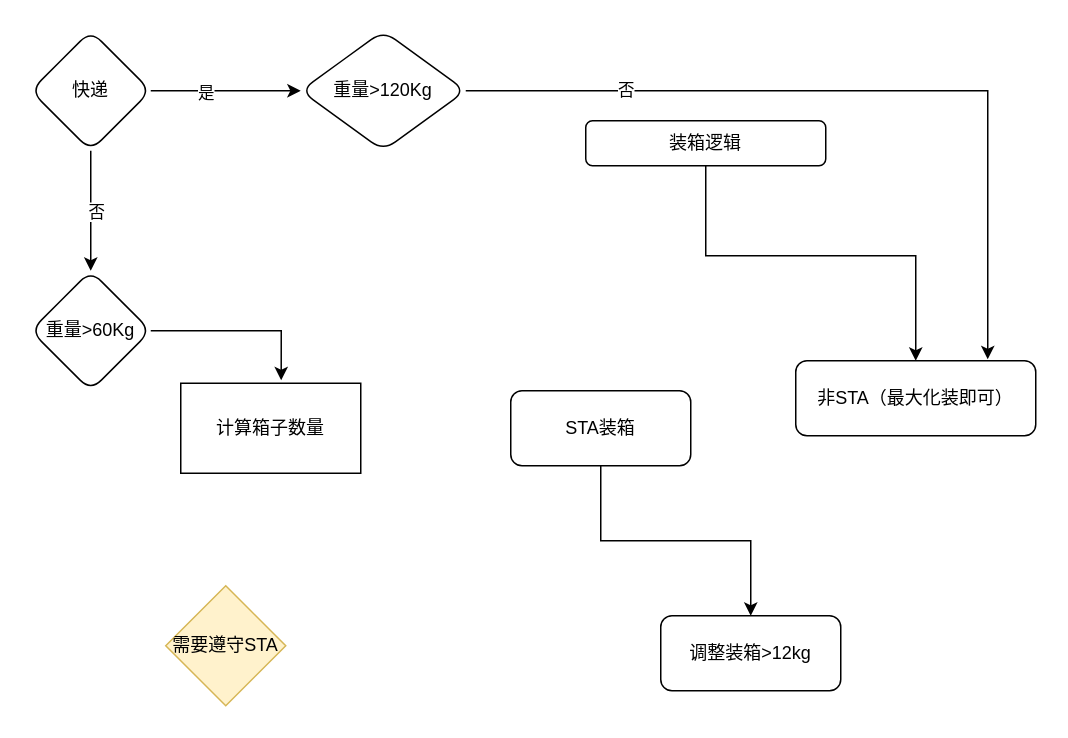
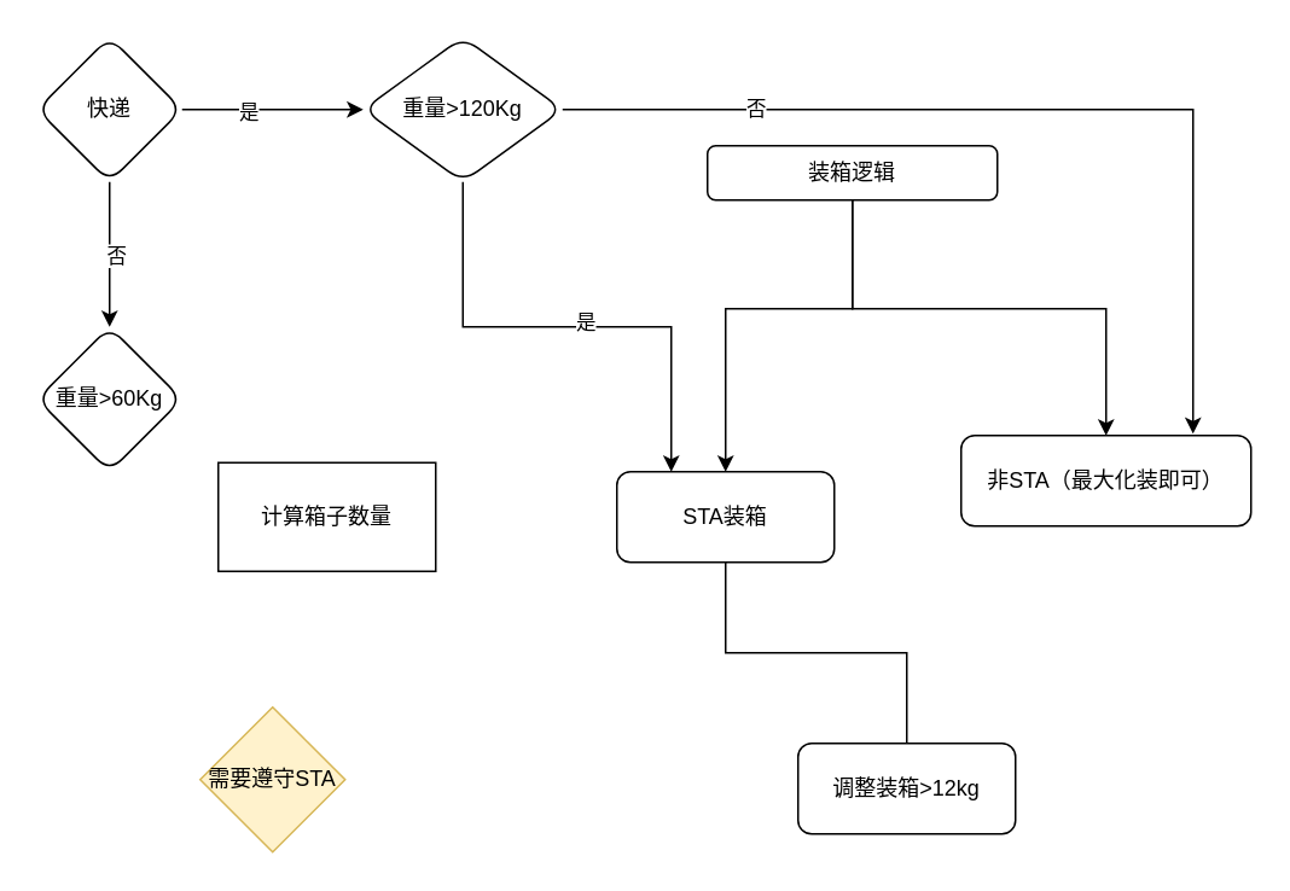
  <mxCell id="0" />
  <mxCell id="1" parent="0" />
  <mxCell id="2" value="" style="edgeStyle=orthogonalEdgeStyle;rounded=0;orthogonalLoop=1;jettySize=auto;html=1;" edge="1" parent="1" source="6" target="9"><mxGeometry relative="1" as="geometry" /></mxCell>
  <mxCell id="3" value="是" style="edgeLabel;html=1;align=center;verticalAlign=middle;resizable=0;points=[];" vertex="1" connectable="0" parent="2"><mxGeometry x="-0.275" y="-1" relative="1" as="geometry"><mxPoint as="offset" /></mxGeometry></mxCell>
  <mxCell id="4" value="" style="edgeStyle=orthogonalEdgeStyle;rounded=0;orthogonalLoop=1;jettySize=auto;html=1;" edge="1" parent="1" source="6" target="10"><mxGeometry relative="1" as="geometry" /></mxCell>
  <mxCell id="5" value="否" style="edgeLabel;html=1;align=center;verticalAlign=middle;resizable=0;points=[];" vertex="1" connectable="0" parent="4"><mxGeometry y="3" relative="1" as="geometry"><mxPoint as="offset" /></mxGeometry></mxCell>
  <mxCell id="6" value="快递" style="rhombus;whiteSpace=wrap;html=1;rounded=1;" vertex="1" parent="1"><mxGeometry x="20" y="20" width="80" height="80" as="geometry" /></mxCell>
+ <mxCell id="7" style="edgeStyle=orthogonalEdgeStyle;rounded=0;orthogonalLoop=1;jettySize=auto;html=1;exitX=0.5;exitY=1;exitDx=0;exitDy=0;entryX=0.25;entryY=0;entryDx=0;entryDy=0;" edge="1" parent="1" source="9" target="16"><mxGeometry relative="1" as="geometry"><mxPoint x="360" y="200" as="targetPoint" /></mxGeometry></mxCell>
+ <mxCell id="8" value="是" style="edgeLabel;html=1;align=center;verticalAlign=middle;resizable=0;points=[];" vertex="1" connectable="0" parent="7"><mxGeometry x="0.07" y="3" relative="1" as="geometry"><mxPoint as="offset" /></mxGeometry></mxCell>
  <mxCell id="9" value="重量&amp;gt;120Kg" style="rhombus;whiteSpace=wrap;html=1;rounded=1;" vertex="1" parent="1"><mxGeometry x="200" y="20" width="110" height="80" as="geometry" /></mxCell>
  <mxCell id="10" value="重量&amp;gt;60Kg" style="rhombus;whiteSpace=wrap;html=1;rounded=1;" vertex="1" parent="1"><mxGeometry x="20" y="180" width="80" height="80" as="geometry" /></mxCell>
+ <mxCell id="11" value="" style="edgeStyle=orthogonalEdgeStyle;rounded=0;orthogonalLoop=1;jettySize=auto;html=1;" edge="1" parent="1" source="13" target="16"><mxGeometry relative="1" as="geometry"><Array as="points"><mxPoint x="470" y="170" /><mxPoint x="400" y="170" /></Array></mxGeometry></mxCell>
  <mxCell id="12" value="" style="edgeStyle=orthogonalEdgeStyle;rounded=0;orthogonalLoop=1;jettySize=auto;html=1;" edge="1" parent="1" source="13" target="17"><mxGeometry relative="1" as="geometry"><Array as="points"><mxPoint x="470" y="170" /><mxPoint x="610" y="170" /></Array></mxGeometry></mxCell>
  <mxCell id="13" value="装箱逻辑" style="rounded=1;whiteSpace=wrap;html=1;" vertex="1" parent="1"><mxGeometry x="390" y="80" width="160" height="30" as="geometry" /></mxCell>
  <mxCell id="14" value="调整装箱&amp;gt;12kg" style="rounded=1;whiteSpace=wrap;html=1;" vertex="1" parent="1"><mxGeometry x="440" y="410" width="120" height="50" as="geometry" /></mxCell>
- <mxCell id="15" style="edgeStyle=orthogonalEdgeStyle;rounded=0;orthogonalLoop=1;jettySize=auto;html=1;" edge="1" parent="1" source="16" target="14"><mxGeometry relative="1" as="geometry" /></mxCell>
+ <mxCell id="15" style="edgeStyle=orthogonalEdgeStyle;rounded=0;orthogonalLoop=1;jettySize=auto;html=1;endArrow=none;" edge="1" parent="1" source="16" target="14"><mxGeometry relative="1" as="geometry" /></mxCell>
  <mxCell id="16" value="STA装箱" style="rounded=1;whiteSpace=wrap;html=1;" vertex="1" parent="1"><mxGeometry x="340" y="260" width="120" height="50" as="geometry" /></mxCell>
  <mxCell id="17" value="非STA（最大化装即可）" style="rounded=1;whiteSpace=wrap;html=1;" vertex="1" parent="1"><mxGeometry x="530" y="240" width="160" height="50" as="geometry" /></mxCell>
  <mxCell id="18" style="edgeStyle=orthogonalEdgeStyle;rounded=0;orthogonalLoop=1;jettySize=auto;html=1;entryX=0.8;entryY=-0.02;entryDx=0;entryDy=0;entryPerimeter=0;" edge="1" parent="1" source="9" target="17"><mxGeometry relative="1" as="geometry" /></mxCell>
  <mxCell id="19" value="否" style="edgeLabel;html=1;align=center;verticalAlign=middle;resizable=0;points=[];" vertex="1" connectable="0" parent="18"><mxGeometry x="-0.597" y="1" relative="1" as="geometry"><mxPoint as="offset" /></mxGeometry></mxCell>
  <mxCell id="20" value="需要遵守STA" style="rhombus;whiteSpace=wrap;html=1;fillColor=#fff2cc;strokeColor=#d6b656;" vertex="1" parent="1"><mxGeometry x="110" y="390" width="80" height="80" as="geometry" /></mxCell>
  <mxCell id="21" value="计算箱子数量" style="rounded=0;whiteSpace=wrap;html=1;" vertex="1" parent="1"><mxGeometry x="120" y="255" width="120" height="60" as="geometry" /></mxCell>
- <mxCell id="22" style="edgeStyle=orthogonalEdgeStyle;rounded=0;orthogonalLoop=1;jettySize=auto;html=1;entryX=0.558;entryY=-0.033;entryDx=0;entryDy=0;entryPerimeter=0;" edge="1" parent="1" source="10" target="21"><mxGeometry relative="1" as="geometry"><Array as="points"><mxPoint x="187" y="220" /></Array></mxGeometry></mxCell>
